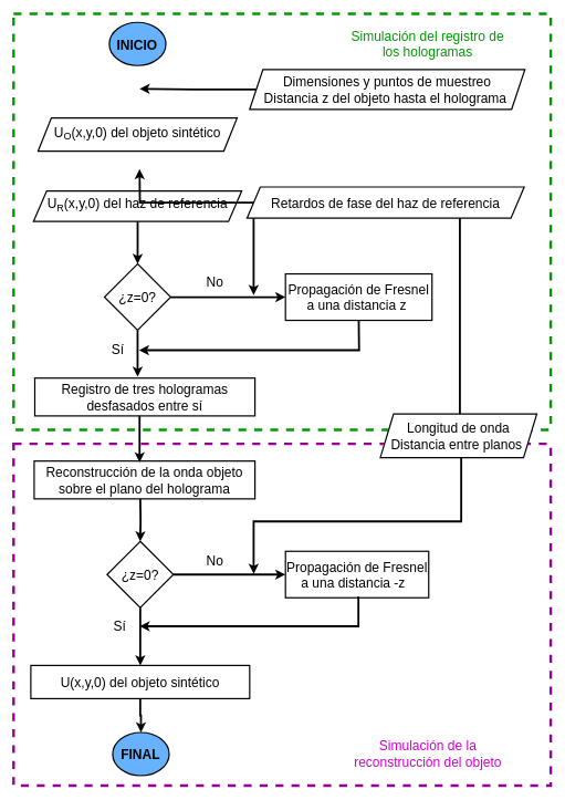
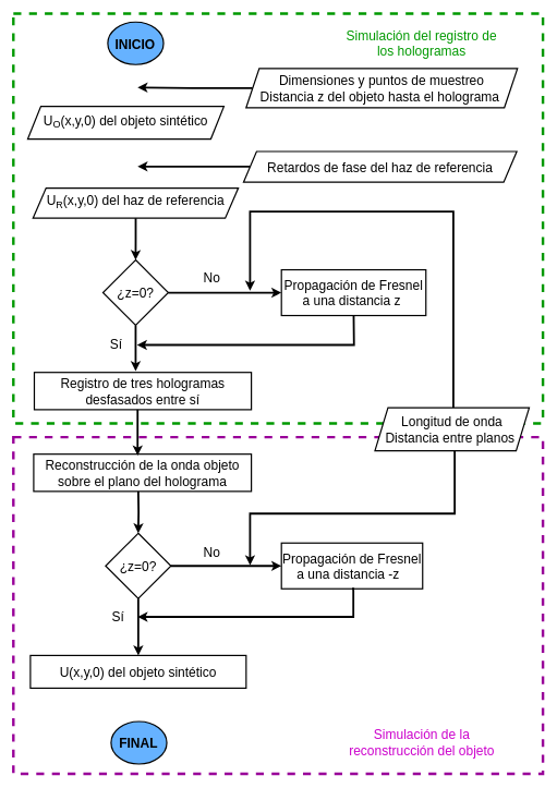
  <mxCell id="0" />
  <mxCell id="1" parent="0" />
  <mxCell id="2" value="" style="rounded=0;whiteSpace=wrap;html=1;fillStyle=hatch;strokeColor=#009900;strokeWidth=4;fontSize=20;fillColor=none;dashed=1;" parent="1" vertex="1"><mxGeometry x="20" y="20" width="810" height="627" as="geometry" /></mxCell>
  <mxCell id="3" value="" style="rounded=0;whiteSpace=wrap;html=1;dashed=1;fillStyle=hatch;strokeColor=#990099;strokeWidth=4;fontSize=20;fillColor=none;" parent="1" vertex="1"><mxGeometry x="20" y="668" width="810" height="515" as="geometry" /></mxCell>
  <mxCell id="4" value="&lt;span style=&quot;border-color: var(--border-color); font-size: 20px;&quot;&gt;U&lt;/span&gt;&lt;span style=&quot;border-color: var(--border-color); font-size: 13.889px;&quot;&gt;&lt;sub style=&quot;border-color: var(--border-color); font-size: 15px;&quot;&gt;R&lt;/sub&gt;&lt;/span&gt;&lt;span style=&quot;border-color: var(--border-color); font-size: 20px;&quot;&gt;(x,y,0) del haz de referencia&lt;/span&gt;&lt;span style=&quot;font-size: 20px;&quot;&gt;&lt;sub&gt;&lt;sub&gt;&lt;br&gt;&lt;/sub&gt;&lt;/sub&gt;&lt;/span&gt;" style="shape=parallelogram;perimeter=parallelogramPerimeter;whiteSpace=wrap;html=1;fixedSize=1;fontSize=15;fillColor=#FFFFFF;strokeColor=#000000;strokeWidth=2;" parent="1" vertex="1"><mxGeometry x="49.96" y="287" width="314.09" height="46" as="geometry" /></mxCell>
  <mxCell id="5" value="&lt;span style=&quot;font-size: 20px;&quot;&gt;&lt;b&gt;INICIO&lt;/b&gt;&lt;/span&gt;" style="ellipse;whiteSpace=wrap;html=1;align=center;strokeWidth=2;fontSize=15;fillColor=#66B2FF;strokeColor=#000000;" parent="1" vertex="1"><mxGeometry x="164.381" y="33" width="85.252" height="65.071" as="geometry" /></mxCell>
- <mxCell id="6" value="&lt;span style=&quot;border-color: var(--border-color); font-size: 20px;&quot;&gt;U&lt;/span&gt;&lt;span style=&quot;border-color: var(--border-color);&quot;&gt;&lt;sub&gt;&lt;font style=&quot;font-size: 15px;&quot;&gt;O&lt;/font&gt;&lt;/sub&gt;&lt;/span&gt;&lt;span style=&quot;border-color: var(--border-color); font-size: 20px;&quot;&gt;(x,y,0) del&amp;nbsp;&lt;/span&gt;&lt;span style=&quot;font-size: 20px;&quot;&gt;objeto sintético&lt;/span&gt;&lt;span style=&quot;font-size: 20px;&quot;&gt;&lt;sub&gt;&lt;sub&gt;&lt;br&gt;&lt;/sub&gt;&lt;/sub&gt;&lt;/span&gt;" style="shape=parallelogram;perimeter=parallelogramPerimeter;whiteSpace=wrap;html=1;fixedSize=1;fontSize=15;fillColor=#FFFFFF;strokeColor=#000000;strokeWidth=2;" parent="1" vertex="1"><mxGeometry x="57.01" y="177" width="300" height="50" as="geometry" /></mxCell>
+ <mxCell id="6" value="&lt;span style=&quot;border-color: var(--border-color); font-size: 20px;&quot;&gt;U&lt;/span&gt;&lt;span style=&quot;border-color: var(--border-color);&quot;&gt;&lt;sub&gt;&lt;font style=&quot;font-size: 15px;&quot;&gt;O&lt;/font&gt;&lt;/sub&gt;&lt;/span&gt;&lt;span style=&quot;border-color: var(--border-color); font-size: 20px;&quot;&gt;(x,y,0) del&amp;nbsp;&lt;/span&gt;&lt;span style=&quot;font-size: 20px;&quot;&gt;objeto sintético&lt;/span&gt;&lt;span style=&quot;font-size: 20px;&quot;&gt;&lt;sub&gt;&lt;sub&gt;&lt;br&gt;&lt;/sub&gt;&lt;/sub&gt;&lt;/span&gt;" style="shape=parallelogram;perimeter=parallelogramPerimeter;whiteSpace=wrap;html=1;fixedSize=1;fontSize=15;fillColor=#FFFFFF;strokeColor=#000000;strokeWidth=2;" parent="1" vertex="1"><mxGeometry x="42.01" y="162" width="300" height="50" as="geometry" /></mxCell>
  <mxCell id="7" value="" style="edgeStyle=orthogonalEdgeStyle;rounded=0;orthogonalLoop=1;jettySize=auto;html=1;strokeWidth=3;fontSize=15;startArrow=none;" parent="1" source="4" target="12" edge="1"><mxGeometry relative="1" as="geometry"><mxPoint x="209.46" y="353" as="sourcePoint" /><mxPoint x="209.527" y="487.056" as="targetPoint" /></mxGeometry></mxCell>
  <mxCell id="8" value="" style="edgeStyle=orthogonalEdgeStyle;rounded=0;orthogonalLoop=1;jettySize=auto;html=1;strokeWidth=3;fontSize=20;" parent="1" target="10" edge="1"><mxGeometry relative="1" as="geometry"><mxPoint x="211.03" y="751" as="sourcePoint" /></mxGeometry></mxCell>
  <mxCell id="9" value="" style="edgeStyle=orthogonalEdgeStyle;rounded=0;orthogonalLoop=1;jettySize=auto;html=1;strokeWidth=3;fontSize=20;" parent="1" source="10" target="21" edge="1"><mxGeometry relative="1" as="geometry"><mxPoint x="212.01" y="980" as="targetPoint" /></mxGeometry></mxCell>
  <mxCell id="10" value="&lt;font style=&quot;font-size: 20px;&quot;&gt;¿z=0?&lt;/font&gt;" style="rhombus;whiteSpace=wrap;html=1;fontSize=15;fillColor=#FFFFFF;strokeColor=#000000;strokeWidth=2;" parent="1" vertex="1"><mxGeometry x="161.03" y="815" width="100" height="100" as="geometry" /></mxCell>
  <mxCell id="11" value="" style="edgeStyle=orthogonalEdgeStyle;rounded=0;orthogonalLoop=1;jettySize=auto;html=1;strokeWidth=3;fontSize=19;" parent="1" source="12" target="22" edge="1"><mxGeometry relative="1" as="geometry"><mxPoint x="489.86" y="453" as="targetPoint" /></mxGeometry></mxCell>
  <mxCell id="12" value="&lt;font style=&quot;font-size: 20px;&quot;&gt;¿z=0?&lt;/font&gt;" style="rhombus;whiteSpace=wrap;html=1;fontSize=15;fillColor=#FFFFFF;strokeColor=#000000;strokeWidth=2;" parent="1" vertex="1"><mxGeometry x="157.01" y="397" width="100" height="100" as="geometry" /></mxCell>
- <mxCell id="13" value="" style="edgeStyle=orthogonalEdgeStyle;rounded=0;orthogonalLoop=1;jettySize=auto;html=1;strokeWidth=3;fontSize=19;" parent="1" source="21" target="14" edge="1"><mxGeometry relative="1" as="geometry"><mxPoint x="206.947" y="1046" as="sourcePoint" /><mxPoint x="209.485" y="1226" as="targetPoint" /></mxGeometry></mxCell>
  <mxCell id="14" value="&lt;span style=&quot;font-size: 20px;&quot;&gt;&lt;b&gt;FINAL&lt;/b&gt;&lt;/span&gt;" style="ellipse;whiteSpace=wrap;html=1;align=center;strokeWidth=2;fontSize=15;fillColor=#66B2FF;strokeColor=#000000;" parent="1" vertex="1"><mxGeometry x="169.4" y="1103" width="85.252" height="65.071" as="geometry" /></mxCell>
  <mxCell id="15" style="edgeStyle=orthogonalEdgeStyle;rounded=0;orthogonalLoop=1;jettySize=auto;html=1;strokeWidth=3;fontSize=19;" parent="1" source="16" edge="1"><mxGeometry relative="1" as="geometry"><mxPoint x="210" y="133" as="targetPoint" /></mxGeometry></mxCell>
  <mxCell id="16" value="&lt;span style=&quot;font-size: 20px;&quot;&gt;Dimensiones y puntos de muestreo&lt;br&gt;&lt;/span&gt;&lt;div style=&quot;&quot;&gt;&lt;span style=&quot;font-size: 20px; vertical-align: sub; background-color: initial;&quot;&gt;Distancia z del objeto hasta el holograma&amp;nbsp;&lt;br&gt;&lt;/span&gt;&lt;/div&gt;" style="shape=parallelogram;perimeter=parallelogramPerimeter;whiteSpace=wrap;html=1;fixedSize=1;fontSize=15;fillColor=#FFFFFF;strokeColor=#000000;strokeWidth=2;align=center;" parent="1" vertex="1"><mxGeometry x="376.03" y="104" width="415" height="60" as="geometry" /></mxCell>
  <mxCell id="17" style="edgeStyle=orthogonalEdgeStyle;rounded=0;orthogonalLoop=1;jettySize=auto;html=1;strokeWidth=3;fontSize=20;" parent="1" source="19" edge="1"><mxGeometry relative="1" as="geometry"><mxPoint x="382" y="444" as="targetPoint" /><Array as="points"><mxPoint x="693" y="323" /><mxPoint x="382" y="323" /></Array></mxGeometry></mxCell>
  <mxCell id="18" style="edgeStyle=orthogonalEdgeStyle;rounded=0;orthogonalLoop=1;jettySize=auto;html=1;strokeWidth=3;fontSize=20;" parent="1" source="19" edge="1"><mxGeometry relative="1" as="geometry"><mxPoint x="382" y="864" as="targetPoint" /><Array as="points"><mxPoint x="695" y="785" /><mxPoint x="382" y="785" /></Array></mxGeometry></mxCell>
  <mxCell id="19" value="&lt;span style=&quot;font-size: 20px;&quot;&gt;Longitud de onda&lt;/span&gt;&lt;br style=&quot;border-color: var(--border-color); font-size: 20px;&quot;&gt;&lt;span style=&quot;font-size: 20px;&quot;&gt;Distancia entre planos&amp;nbsp;&lt;/span&gt;" style="shape=parallelogram;perimeter=parallelogramPerimeter;whiteSpace=wrap;html=1;fixedSize=1;fontSize=15;fillColor=#FFFFFF;strokeColor=#000000;strokeWidth=2;align=center;" parent="1" vertex="1"><mxGeometry x="573" y="623" width="236" height="66" as="geometry" /></mxCell>
  <mxCell id="20" value="" style="edgeStyle=orthogonalEdgeStyle;rounded=0;orthogonalLoop=1;jettySize=auto;html=1;strokeWidth=3;fontSize=15;startArrow=none;exitX=0.5;exitY=1;exitDx=0;exitDy=0;" parent="1" source="12" edge="1"><mxGeometry relative="1" as="geometry"><mxPoint x="207.02" y="553" as="sourcePoint" /><mxPoint x="207.01" y="567" as="targetPoint" /><Array as="points" /></mxGeometry></mxCell>
  <mxCell id="21" value="&lt;span style=&quot;border-color: var(--border-color);&quot;&gt;&lt;span style=&quot;border-color: var(--border-color); font-size: 20px;&quot;&gt;U&lt;/span&gt;&lt;/span&gt;&lt;span style=&quot;border-color: var(--border-color); font-size: 20px;&quot;&gt;(x,y,0) del&amp;nbsp;&lt;/span&gt;&lt;span style=&quot;border-color: var(--border-color); font-size: 20px;&quot;&gt;objeto sintético&lt;/span&gt;" style="whiteSpace=wrap;html=1;fontSize=15;fillColor=#FFFFFF;strokeColor=#000000;strokeWidth=2;" parent="1" vertex="1"><mxGeometry x="46" y="1002" width="330.03" height="50" as="geometry" /></mxCell>
  <mxCell id="22" value="&lt;font style=&quot;font-size: 20px;&quot;&gt;Propagación de Fresnel a una distancia z&amp;nbsp;&lt;/font&gt;" style="whiteSpace=wrap;html=1;fontSize=15;fillColor=#FFFFFF;strokeColor=#000000;strokeWidth=2;" parent="1" vertex="1"><mxGeometry x="430" y="412" width="221" height="70" as="geometry" /></mxCell>
  <mxCell id="23" value="" style="edgeStyle=elbowEdgeStyle;rounded=0;orthogonalLoop=1;jettySize=auto;html=1;strokeWidth=3;fontSize=19;exitX=0.5;exitY=1;exitDx=0;exitDy=0;" parent="1" source="22" edge="1"><mxGeometry x="-0.089" y="-6" relative="1" as="geometry"><mxPoint x="419.86" y="563" as="sourcePoint" /><mxPoint x="209" y="527" as="targetPoint" /><Array as="points"><mxPoint x="541" y="507" /></Array><mxPoint x="-1" as="offset" /></mxGeometry></mxCell>
  <mxCell id="24" value="" style="edgeStyle=orthogonalEdgeStyle;rounded=0;orthogonalLoop=1;jettySize=auto;html=1;strokeWidth=3;fontSize=19;exitX=1;exitY=0.5;exitDx=0;exitDy=0;" parent="1" source="10" target="25" edge="1"><mxGeometry relative="1" as="geometry"><mxPoint x="277.01" y="843" as="sourcePoint" /><mxPoint x="509.86" y="843" as="targetPoint" /></mxGeometry></mxCell>
  <mxCell id="25" value="&lt;span style=&quot;font-size: 20px;&quot;&gt;Propagación de Fresnel a una distancia -z&amp;nbsp;&amp;nbsp;&lt;/span&gt;" style="whiteSpace=wrap;html=1;fontSize=15;fillColor=#FFFFFF;strokeColor=#000000;strokeWidth=2;" parent="1" vertex="1"><mxGeometry x="430" y="830" width="216" height="70" as="geometry" /></mxCell>
  <mxCell id="26" value="" style="edgeStyle=elbowEdgeStyle;rounded=0;orthogonalLoop=1;jettySize=auto;html=1;strokeWidth=3;fontSize=19;exitX=0.5;exitY=1;exitDx=0;exitDy=0;" parent="1" source="25" edge="1"><mxGeometry relative="1" as="geometry"><mxPoint x="439.86" y="953" as="sourcePoint" /><mxPoint x="210" y="943" as="targetPoint" /><Array as="points"><mxPoint x="540" y="927" /></Array></mxGeometry></mxCell>
  <mxCell id="27" value="&lt;div style=&quot;text-align: center;&quot;&gt;Sí&lt;br&gt;&lt;/div&gt;" style="text;whiteSpace=wrap;html=1;fontSize=20;" parent="1" vertex="1"><mxGeometry x="169.4" y="924" width="26.92" height="30.92" as="geometry" /></mxCell>
  <mxCell id="28" value="&lt;div style=&quot;text-align: center;&quot;&gt;Sí&lt;br&gt;&lt;/div&gt;" style="text;whiteSpace=wrap;html=1;fontSize=20;" parent="1" vertex="1"><mxGeometry x="166" y="507" width="26.92" height="30.92" as="geometry" /></mxCell>
  <mxCell id="29" value="&lt;div style=&quot;text-align: center;&quot;&gt;No&lt;/div&gt;&lt;div style=&quot;text-align: center;&quot;&gt;&lt;br&gt;&lt;/div&gt;" style="text;whiteSpace=wrap;html=1;fontSize=20;" parent="1" vertex="1"><mxGeometry x="309" y="406" width="26.92" height="30.92" as="geometry" /></mxCell>
  <mxCell id="30" value="&lt;div style=&quot;text-align: center;&quot;&gt;No&lt;/div&gt;&lt;div style=&quot;text-align: center;&quot;&gt;&lt;br&gt;&lt;/div&gt;" style="text;whiteSpace=wrap;html=1;fontSize=20;" parent="1" vertex="1"><mxGeometry x="309" y="825" width="26.92" height="30.92" as="geometry" /></mxCell>
  <mxCell id="31" value="&lt;font style=&quot;font-size: 20px;&quot;&gt;Registro de tres hologramas desfasados entre sí&lt;/font&gt;" style="whiteSpace=wrap;html=1;fontSize=15;fillColor=#FFFFFF;strokeColor=#000000;strokeWidth=2;" parent="1" vertex="1"><mxGeometry x="52" y="569" width="332" height="57" as="geometry" /></mxCell>
  <mxCell id="32" value="&lt;span style=&quot;font-size: 20px;&quot;&gt;Reconstrucción de la onda objeto sobre el plano del holograma&lt;/span&gt;" style="whiteSpace=wrap;html=1;fontSize=15;fillColor=#FFFFFF;strokeColor=#000000;strokeWidth=2;" parent="1" vertex="1"><mxGeometry x="51.04" y="694" width="332.96" height="57" as="geometry" /></mxCell>
  <mxCell id="33" value="" style="edgeStyle=orthogonalEdgeStyle;rounded=0;orthogonalLoop=1;jettySize=auto;html=1;strokeWidth=3;fontSize=15;startArrow=none;exitX=0.5;exitY=1;exitDx=0;exitDy=0;" parent="1" edge="1"><mxGeometry relative="1" as="geometry"><mxPoint x="210" y="626" as="sourcePoint" /><mxPoint x="210" y="696" as="targetPoint" /><Array as="points" /></mxGeometry></mxCell>
  <mxCell id="34" style="edgeStyle=orthogonalEdgeStyle;rounded=0;orthogonalLoop=1;jettySize=auto;html=1;strokeWidth=3;" parent="1" source="35" edge="1"><mxGeometry relative="1" as="geometry"><mxPoint x="210" y="254" as="targetPoint" /></mxGeometry></mxCell>
- <mxCell id="35" value="&lt;span style=&quot;background-color: initial; font-size: 20px;&quot;&gt;Retardos de fase del haz de referencia&lt;/span&gt;" style="shape=parallelogram;perimeter=parallelogramPerimeter;whiteSpace=wrap;html=1;fixedSize=1;fontSize=15;fillColor=#FFFFFF;strokeColor=#000000;strokeWidth=2;align=center;" parent="1" vertex="1"><mxGeometry x="372" y="281" width="418" height="47" as="geometry" /></mxCell>
+ <mxCell id="35" value="&lt;span style=&quot;background-color: initial; font-size: 20px;&quot;&gt;Retardos de fase del haz de referencia&lt;/span&gt;" style="shape=parallelogram;perimeter=parallelogramPerimeter;whiteSpace=wrap;html=1;fixedSize=1;fontSize=15;fillColor=#FFFFFF;strokeColor=#000000;strokeWidth=2;align=center;" parent="1" vertex="1"><mxGeometry x="372" y="231" width="418" height="47" as="geometry" /></mxCell>
  <mxCell id="36" value="&lt;div style=&quot;text-align: center;&quot;&gt;&lt;span style=&quot;background-color: initial; font-size: 20px;&quot;&gt;&lt;font color=&quot;#009900&quot;&gt;Simulación del registro de los hologramas&lt;/font&gt;&lt;/span&gt;&lt;/div&gt;" style="text;whiteSpace=wrap;html=1;" parent="1" vertex="1"><mxGeometry x="519" y="34.54" width="249" height="62" as="geometry" /></mxCell>
  <mxCell id="37" value="&lt;div style=&quot;text-align: center;&quot;&gt;&lt;span style=&quot;font-size: 20px;&quot;&gt;&lt;font color=&quot;#cc00cc&quot;&gt;Simulación de la reconstrucción del objeto&lt;/font&gt;&lt;/span&gt;&lt;/div&gt;" style="text;whiteSpace=wrap;html=1;" parent="1" vertex="1"><mxGeometry x="516.5" y="1104.54" width="254" height="62" as="geometry" /></mxCell>
